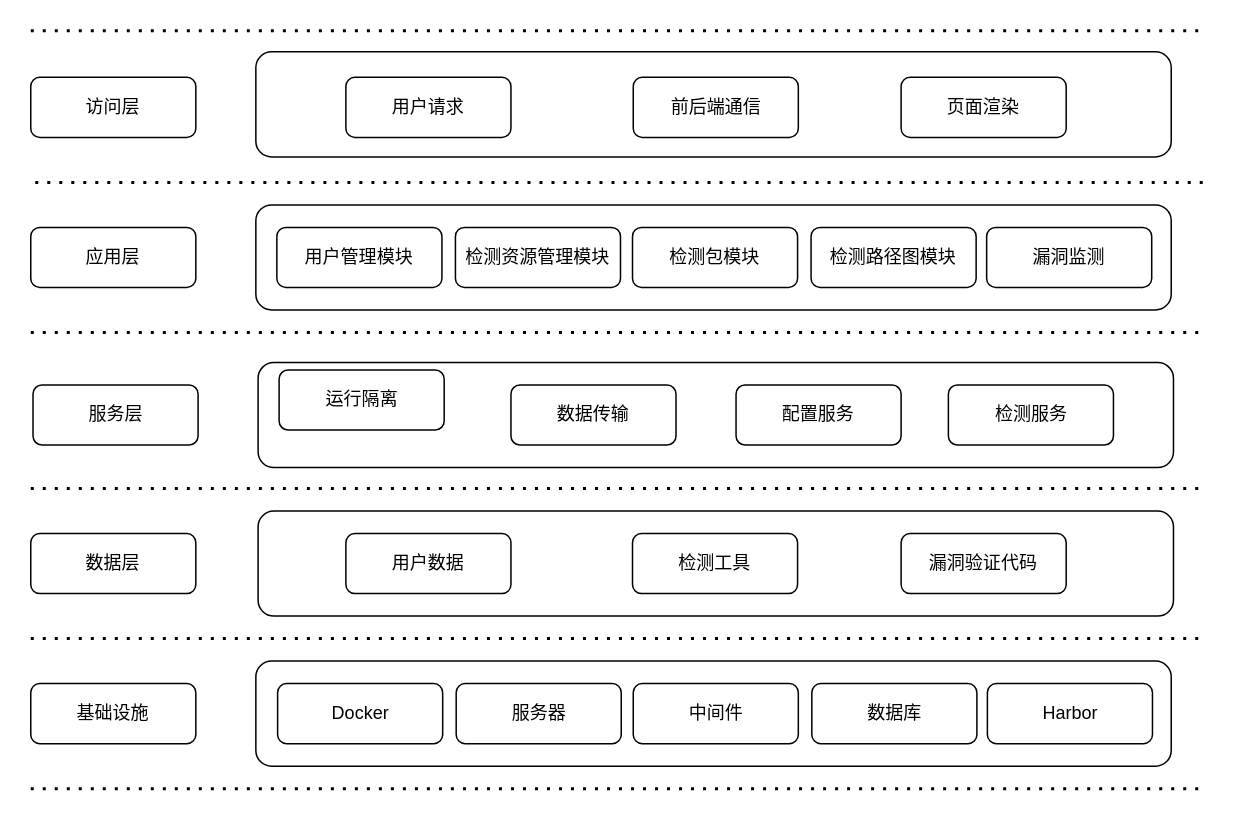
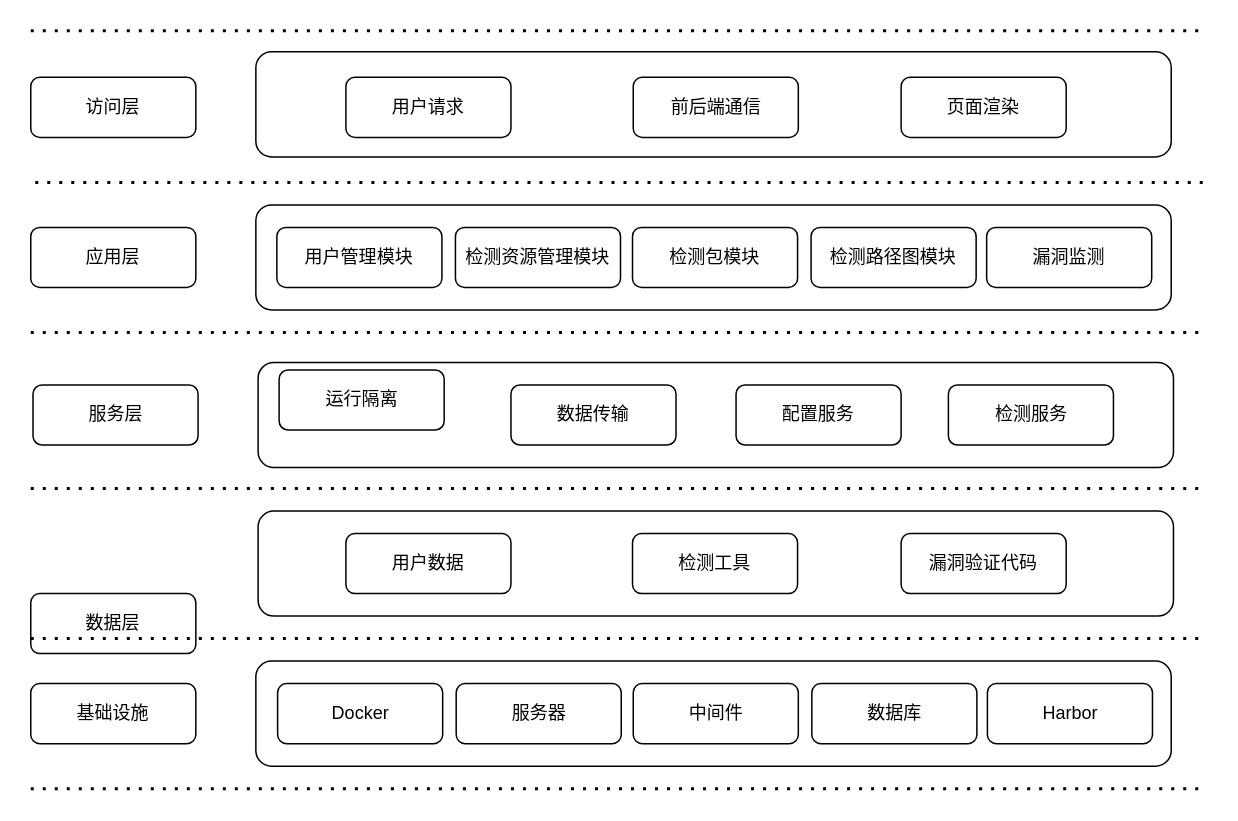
  <mxCell id="0" />
  <mxCell id="1" parent="0" />
  <mxCell id="2" value="" style="rounded=1;whiteSpace=wrap;html=1;" vertex="1" parent="1"><mxGeometry x="170" y="440" width="610" height="70" as="geometry" /></mxCell>
  <mxCell id="3" value="" style="rounded=1;whiteSpace=wrap;html=1;" vertex="1" parent="1"><mxGeometry x="171.5" y="340" width="610" height="70" as="geometry" /></mxCell>
  <mxCell id="4" value="" style="rounded=1;whiteSpace=wrap;html=1;" vertex="1" parent="1"><mxGeometry x="170" y="136" width="610" height="70" as="geometry" /></mxCell>
  <mxCell id="5" value="" style="rounded=1;whiteSpace=wrap;html=1;" vertex="1" parent="1"><mxGeometry x="170" y="34" width="610" height="70" as="geometry" /></mxCell>
  <mxCell id="6" value="访问层" style="rounded=1;whiteSpace=wrap;html=1;" vertex="1" parent="1"><mxGeometry x="20" y="51" width="110" height="40" as="geometry" /></mxCell>
  <mxCell id="7" value="应用层" style="rounded=1;whiteSpace=wrap;html=1;" vertex="1" parent="1"><mxGeometry x="20" y="151" width="110" height="40" as="geometry" /></mxCell>
- <mxCell id="8" value="数据层" style="rounded=1;whiteSpace=wrap;html=1;" vertex="1" parent="1"><mxGeometry x="20" y="355" width="110" height="40" as="geometry" /></mxCell>
+ <mxCell id="8" value="数据层" style="rounded=1;whiteSpace=wrap;html=1;" vertex="1" parent="1"><mxGeometry x="20" y="395" width="110" height="40" as="geometry" /></mxCell>
  <mxCell id="9" value="基础设施" style="rounded=1;whiteSpace=wrap;html=1;" vertex="1" parent="1"><mxGeometry x="20" y="455" width="110" height="40" as="geometry" /></mxCell>
  <mxCell id="10" value="用户请求" style="rounded=1;whiteSpace=wrap;html=1;" vertex="1" parent="1"><mxGeometry x="230" y="51" width="110" height="40" as="geometry" /></mxCell>
  <mxCell id="11" value="前后端通信" style="rounded=1;whiteSpace=wrap;html=1;" vertex="1" parent="1"><mxGeometry x="421.5" y="51" width="110" height="40" as="geometry" /></mxCell>
  <mxCell id="12" value="页面渲染" style="rounded=1;whiteSpace=wrap;html=1;" vertex="1" parent="1"><mxGeometry x="600" y="51" width="110" height="40" as="geometry" /></mxCell>
  <mxCell id="13" value="用户管理模块" style="rounded=1;whiteSpace=wrap;html=1;" vertex="1" parent="1"><mxGeometry x="184" y="151" width="110" height="40" as="geometry" /></mxCell>
  <mxCell id="14" value="检测资源管理模块" style="rounded=1;whiteSpace=wrap;html=1;" vertex="1" parent="1"><mxGeometry x="303" y="151" width="110" height="40" as="geometry" /></mxCell>
  <mxCell id="15" value="检测包模块" style="rounded=1;whiteSpace=wrap;html=1;" vertex="1" parent="1"><mxGeometry x="421" y="151" width="110" height="40" as="geometry" /></mxCell>
  <mxCell id="16" value="检测路径图模块" style="rounded=1;whiteSpace=wrap;html=1;" vertex="1" parent="1"><mxGeometry x="540" y="151" width="110" height="40" as="geometry" /></mxCell>
  <mxCell id="17" value="漏洞监测" style="rounded=1;whiteSpace=wrap;html=1;" vertex="1" parent="1"><mxGeometry x="657" y="151" width="110" height="40" as="geometry" /></mxCell>
  <mxCell id="18" value="用户数据" style="rounded=1;whiteSpace=wrap;html=1;" vertex="1" parent="1"><mxGeometry x="230" y="355" width="110" height="40" as="geometry" /></mxCell>
  <mxCell id="19" value="检测工具" style="rounded=1;whiteSpace=wrap;html=1;" vertex="1" parent="1"><mxGeometry x="421" y="355" width="110" height="40" as="geometry" /></mxCell>
  <mxCell id="20" value="漏洞验证代码" style="rounded=1;whiteSpace=wrap;html=1;" vertex="1" parent="1"><mxGeometry x="600" y="355" width="110" height="40" as="geometry" /></mxCell>
  <mxCell id="21" value="Docker" style="rounded=1;whiteSpace=wrap;html=1;" vertex="1" parent="1"><mxGeometry x="184.5" y="455" width="110" height="40" as="geometry" /></mxCell>
  <mxCell id="22" value="服务器" style="rounded=1;whiteSpace=wrap;html=1;" vertex="1" parent="1"><mxGeometry x="303.5" y="455" width="110" height="40" as="geometry" /></mxCell>
  <mxCell id="23" value="中间件" style="rounded=1;whiteSpace=wrap;html=1;" vertex="1" parent="1"><mxGeometry x="421.5" y="455" width="110" height="40" as="geometry" /></mxCell>
  <mxCell id="24" value="数据库" style="rounded=1;whiteSpace=wrap;html=1;" vertex="1" parent="1"><mxGeometry x="540.5" y="455" width="110" height="40" as="geometry" /></mxCell>
  <mxCell id="25" value="Harbor" style="rounded=1;whiteSpace=wrap;html=1;" vertex="1" parent="1"><mxGeometry x="657.5" y="455" width="110" height="40" as="geometry" /></mxCell>
  <mxCell id="26" value="" style="endArrow=none;dashed=1;html=1;dashPattern=1 3;strokeWidth=2;rounded=0;" edge="1" parent="1"><mxGeometry width="50" height="50" relative="1" as="geometry"><mxPoint x="20" y="20" as="sourcePoint" /><mxPoint x="800" y="20" as="targetPoint" /></mxGeometry></mxCell>
  <mxCell id="27" value="" style="endArrow=none;dashed=1;html=1;dashPattern=1 3;strokeWidth=2;rounded=0;" edge="1" parent="1"><mxGeometry width="50" height="50" relative="1" as="geometry"><mxPoint x="23" y="121" as="sourcePoint" /><mxPoint x="803" y="121" as="targetPoint" /></mxGeometry></mxCell>
  <mxCell id="28" value="" style="endArrow=none;dashed=1;html=1;dashPattern=1 3;strokeWidth=2;rounded=0;" edge="1" parent="1"><mxGeometry width="50" height="50" relative="1" as="geometry"><mxPoint x="20" y="325" as="sourcePoint" /><mxPoint x="800" y="325" as="targetPoint" /></mxGeometry></mxCell>
  <mxCell id="29" value="" style="endArrow=none;dashed=1;html=1;dashPattern=1 3;strokeWidth=2;rounded=0;" edge="1" parent="1"><mxGeometry width="50" height="50" relative="1" as="geometry"><mxPoint x="20" y="425" as="sourcePoint" /><mxPoint x="800" y="425" as="targetPoint" /></mxGeometry></mxCell>
  <mxCell id="30" value="" style="endArrow=none;dashed=1;html=1;dashPattern=1 3;strokeWidth=2;rounded=0;" edge="1" parent="1"><mxGeometry width="50" height="50" relative="1" as="geometry"><mxPoint x="20" y="525" as="sourcePoint" /><mxPoint x="800" y="525" as="targetPoint" /></mxGeometry></mxCell>
  <mxCell id="31" value="" style="endArrow=none;dashed=1;html=1;dashPattern=1 3;strokeWidth=2;rounded=0;" edge="1" parent="1"><mxGeometry width="50" height="50" relative="1" as="geometry"><mxPoint x="20" y="221" as="sourcePoint" /><mxPoint x="800" y="221" as="targetPoint" /></mxGeometry></mxCell>
  <mxCell id="32" value="" style="rounded=1;whiteSpace=wrap;html=1;" vertex="1" parent="1"><mxGeometry x="171.5" y="241" width="610" height="70" as="geometry" /></mxCell>
  <mxCell id="33" value="服务层" style="rounded=1;whiteSpace=wrap;html=1;" vertex="1" parent="1"><mxGeometry x="21.5" y="256" width="110" height="40" as="geometry" /></mxCell>
  <mxCell id="34" value="运行隔离" style="rounded=1;whiteSpace=wrap;html=1;" vertex="1" parent="1"><mxGeometry x="185.5" y="246" width="110" height="40" as="geometry" /></mxCell>
  <mxCell id="35" value="数据传输" style="rounded=1;whiteSpace=wrap;html=1;" vertex="1" parent="1"><mxGeometry x="340" y="256" width="110" height="40" as="geometry" /></mxCell>
  <mxCell id="36" value="配置服务" style="rounded=1;whiteSpace=wrap;html=1;" vertex="1" parent="1"><mxGeometry x="490" y="256" width="110" height="40" as="geometry" /></mxCell>
  <mxCell id="37" value="检测服务" style="rounded=1;whiteSpace=wrap;html=1;" vertex="1" parent="1"><mxGeometry x="631.5" y="256" width="110" height="40" as="geometry" /></mxCell>
